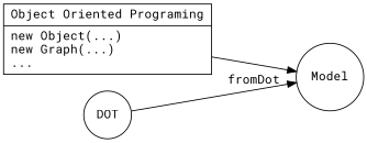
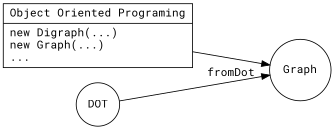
  digraph {
    fontname="Roboto Mono"
    rankdir=LR
    node [fontname="Roboto Mono" shape=circle]
    edge [fontname="Roboto Mono"]
-   Model
-   n2 [label="{{Object Oriented Programing | new Object(...)\lnew Graph(...)\l...\l}}" shape=record]
+   Model [label="Graph"]
+   n2 [label="{{Object Oriented Programing | new Digraph(...)\lnew Graph(...)\l...\l}}" shape=record]
    DOT
    n2 -> Model
    DOT -> Model [label=fromDot]
  }
